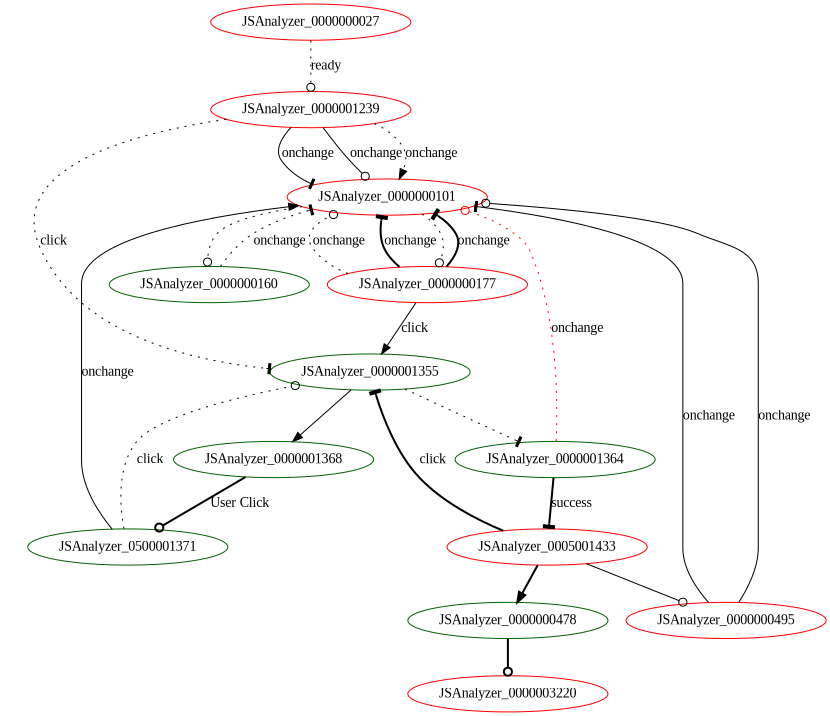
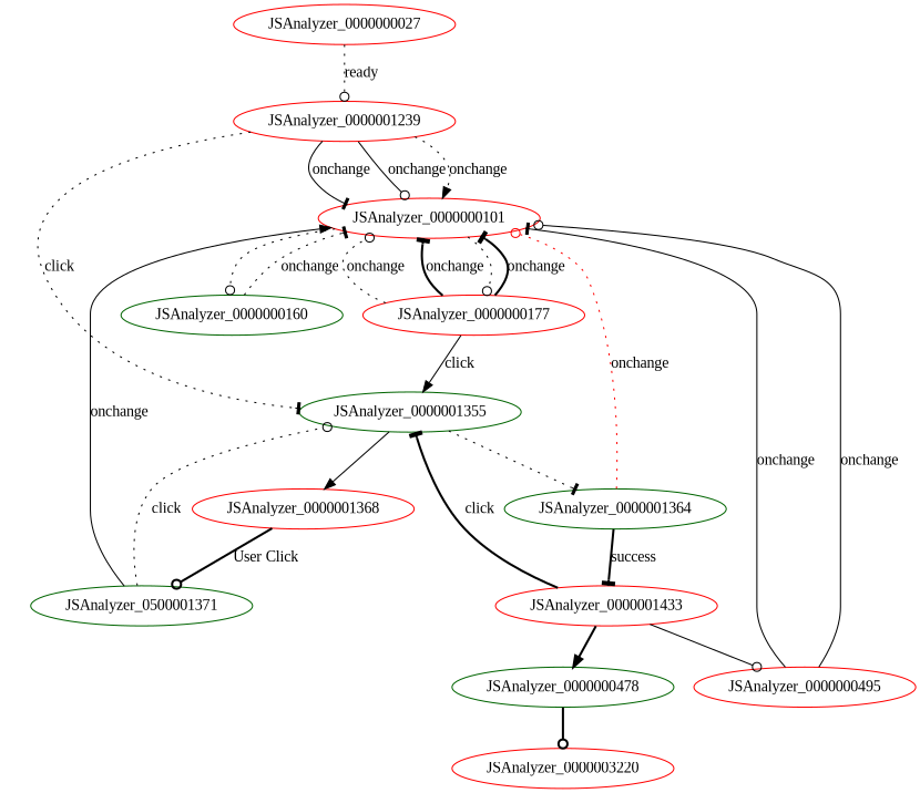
  digraph {
    fontname="Liberation Serif"
    node [color=red fontname="Liberation Serif"]
    edge [arrowhead=odot fontname="Liberation Serif" style=dotted]
    n1 [label=JSAnalyzer_0000001239]
    JSAnalyzer_0000000027
    JSAnalyzer_0000000101
    JSAnalyzer_0000001355 [color=darkgreen]
    JSAnalyzer_0000000160 [color=darkgreen]
    JSAnalyzer_0000000177
    JSAnalyzer_0000001364 [color=darkgreen]
-   JSAnalyzer_0000001368 [color=darkgreen]
+   JSAnalyzer_0000001368
    JSAnalyzer_0000000478 [color=darkgreen]
    JSAnalyzer_0000003220
    JSAnalyzer_0000000495
-   JSAnalyzer_0000001433 [label=JSAnalyzer_0005001433]
+   JSAnalyzer_0000001433
    n13 [color=darkgreen label=JSAnalyzer_0500001371]
    n1 -> JSAnalyzer_0000000101 [label=onchange style=solid]
    n1 -> JSAnalyzer_0000000101 [arrowhead=normal label=onchange]
    n1 -> JSAnalyzer_0000000101 [arrowhead=tee label=onchange style=solid]
    n1 -> JSAnalyzer_0000001355 [arrowhead=tee label=click]
    JSAnalyzer_0000000027 -> n1 [label=ready]
    JSAnalyzer_0000000101 -> JSAnalyzer_0000000160
    JSAnalyzer_0000000101 -> JSAnalyzer_0000000177
    JSAnalyzer_0000001355 -> JSAnalyzer_0000001364 [arrowhead=tee]
    JSAnalyzer_0000001355 -> JSAnalyzer_0000001368 [arrowhead=normal style=solid]
    JSAnalyzer_0000000160 -> JSAnalyzer_0000000101 [arrowhead=tee label=onchange]
    JSAnalyzer_0000000177 -> JSAnalyzer_0000000101 [arrowhead=tee label=onchange style=bold]
    JSAnalyzer_0000000177 -> JSAnalyzer_0000000101 [label=onchange]
    JSAnalyzer_0000000177 -> JSAnalyzer_0000000101 [arrowhead=tee label=onchange style=bold]
    JSAnalyzer_0000000177 -> JSAnalyzer_0000001355 [arrowhead=normal label=click style=solid]
    JSAnalyzer_0000001364 -> JSAnalyzer_0000000101 [color=red label=onchange]
    JSAnalyzer_0000001364 -> JSAnalyzer_0000001433 [arrowhead=tee label=success style=bold]
    JSAnalyzer_0000001368 -> n13 [label="User Click" style=bold]
    JSAnalyzer_0000000478 -> JSAnalyzer_0000003220 [style=bold]
    JSAnalyzer_0000000495 -> JSAnalyzer_0000000101 [label=onchange style=solid]
    JSAnalyzer_0000000495 -> JSAnalyzer_0000000101 [arrowhead=tee label=onchange style=solid]
    JSAnalyzer_0000001433 -> JSAnalyzer_0000001355 [arrowhead=tee label=click style=bold]
    JSAnalyzer_0000001433 -> JSAnalyzer_0000000478 [arrowhead=normal style=bold]
    JSAnalyzer_0000001433 -> JSAnalyzer_0000000495 [style=solid]
    n13 -> JSAnalyzer_0000000101 [arrowhead=normal label=onchange style=solid]
    n13 -> JSAnalyzer_0000001355 [label=click]
  }
